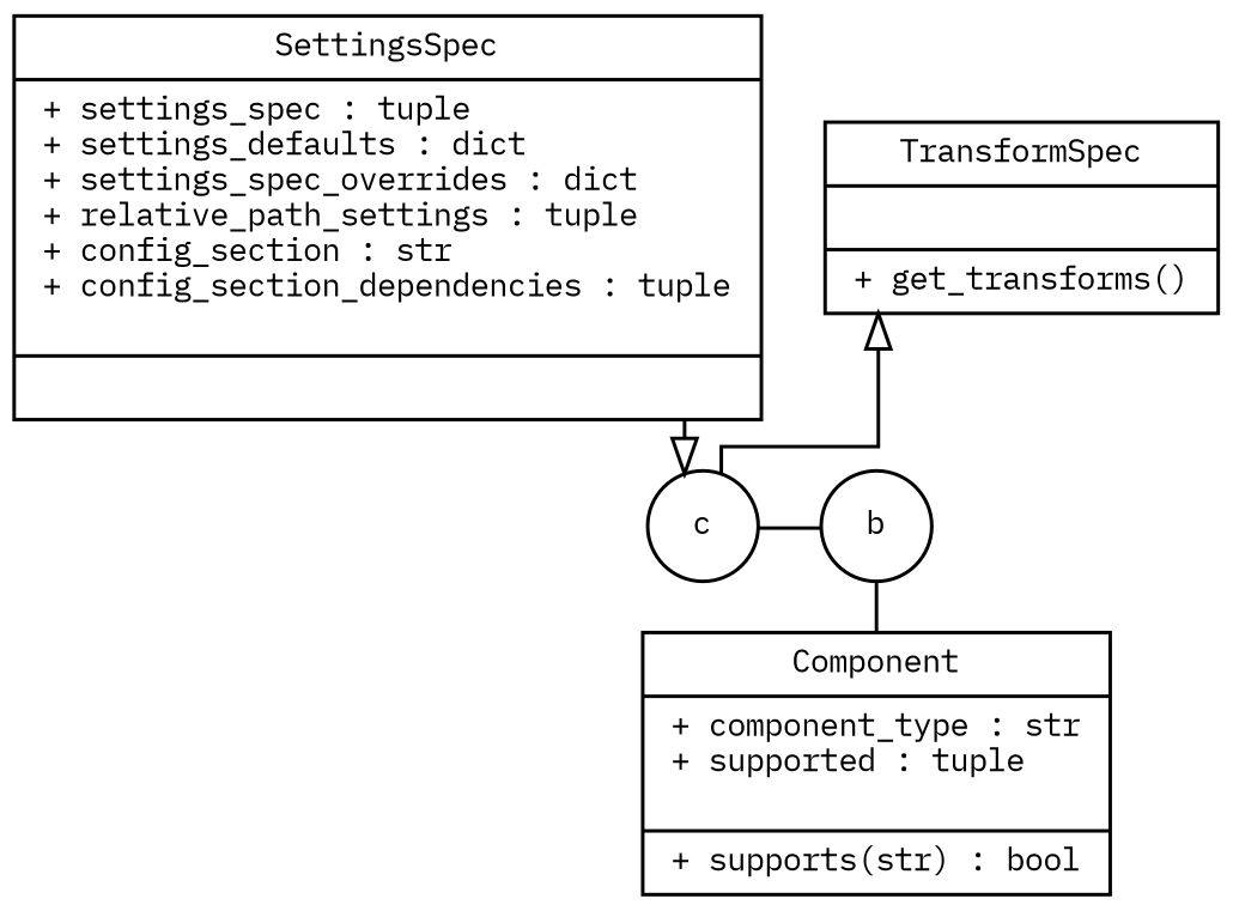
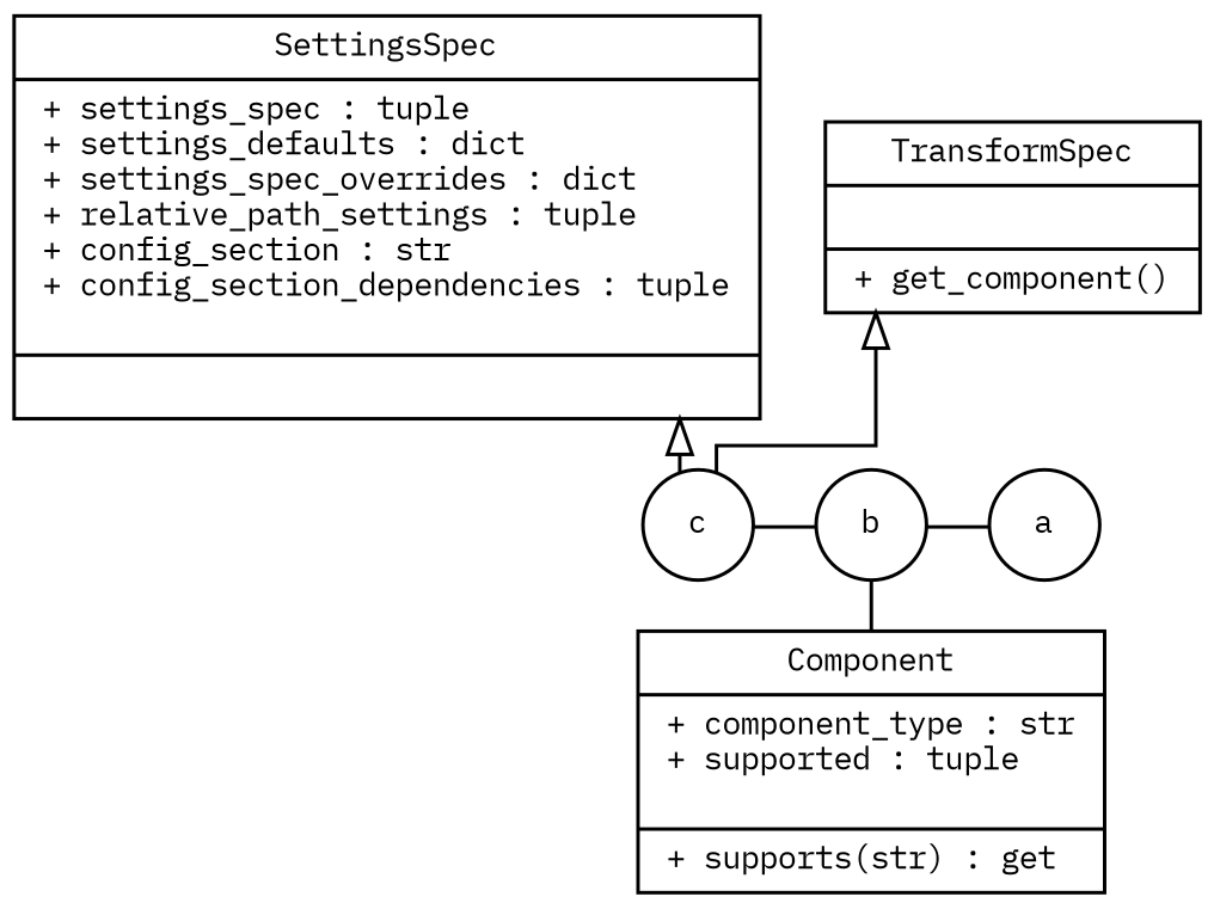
  digraph {
    fontname="IBM Plex Mono"
    fontsize=9
    ranksep=0.2
    splines=ortho
    node [fontname="IBM Plex Mono" fontsize=9 shape=record]
    edge [arrowtail=none dir=none fontname="IBM Plex Mono" fontsize=9 arrowhead=none]
    n1 [label="{SettingsSpec\n        |+ settings_spec : tuple\l+ settings_defaults : dict\l+ settings_spec_overrides : dict\l+ relative_path_settings : tuple\l+ config_section : str\l+ config_section_dependencies : tuple\l\n        |}"]
-   n2 [label="{TransformSpec\n        |\n        |+ get_transforms()\l}"]
+   n2 [label="{TransformSpec\n        |\n        |+ get_component()\l}"]
+   a [height=0 shape=circle width=0]
    b [height=0 shape=circle width=0]
    c [height=0 shape=circle width=0]
-   n6 [label="{Component\n        |+ component_type : str\l+ supported : tuple\l\n        |+ supports(str) : bool\l}"]
+   n6 [label="{Component\n        |+ component_type : str\l+ supported : tuple\l\n        |+ supports(str) : get\l}"]
    subgraph sub_1 {
      rank=same
      n1
      n2
    }
    subgraph sub_2 {
      rank=same
+     a
      b
      c
    }
-   c -> n1 [arrowtail=empty dir=back arrowhead=""]
+   n1 -> c [arrowtail=empty dir=back arrowhead=""]
    n2 -> c [arrowtail=empty dir=back arrowhead=""]
+   a -> b [constraint=false]
    b -> c [constraint=false]
    b -> n6
  }
